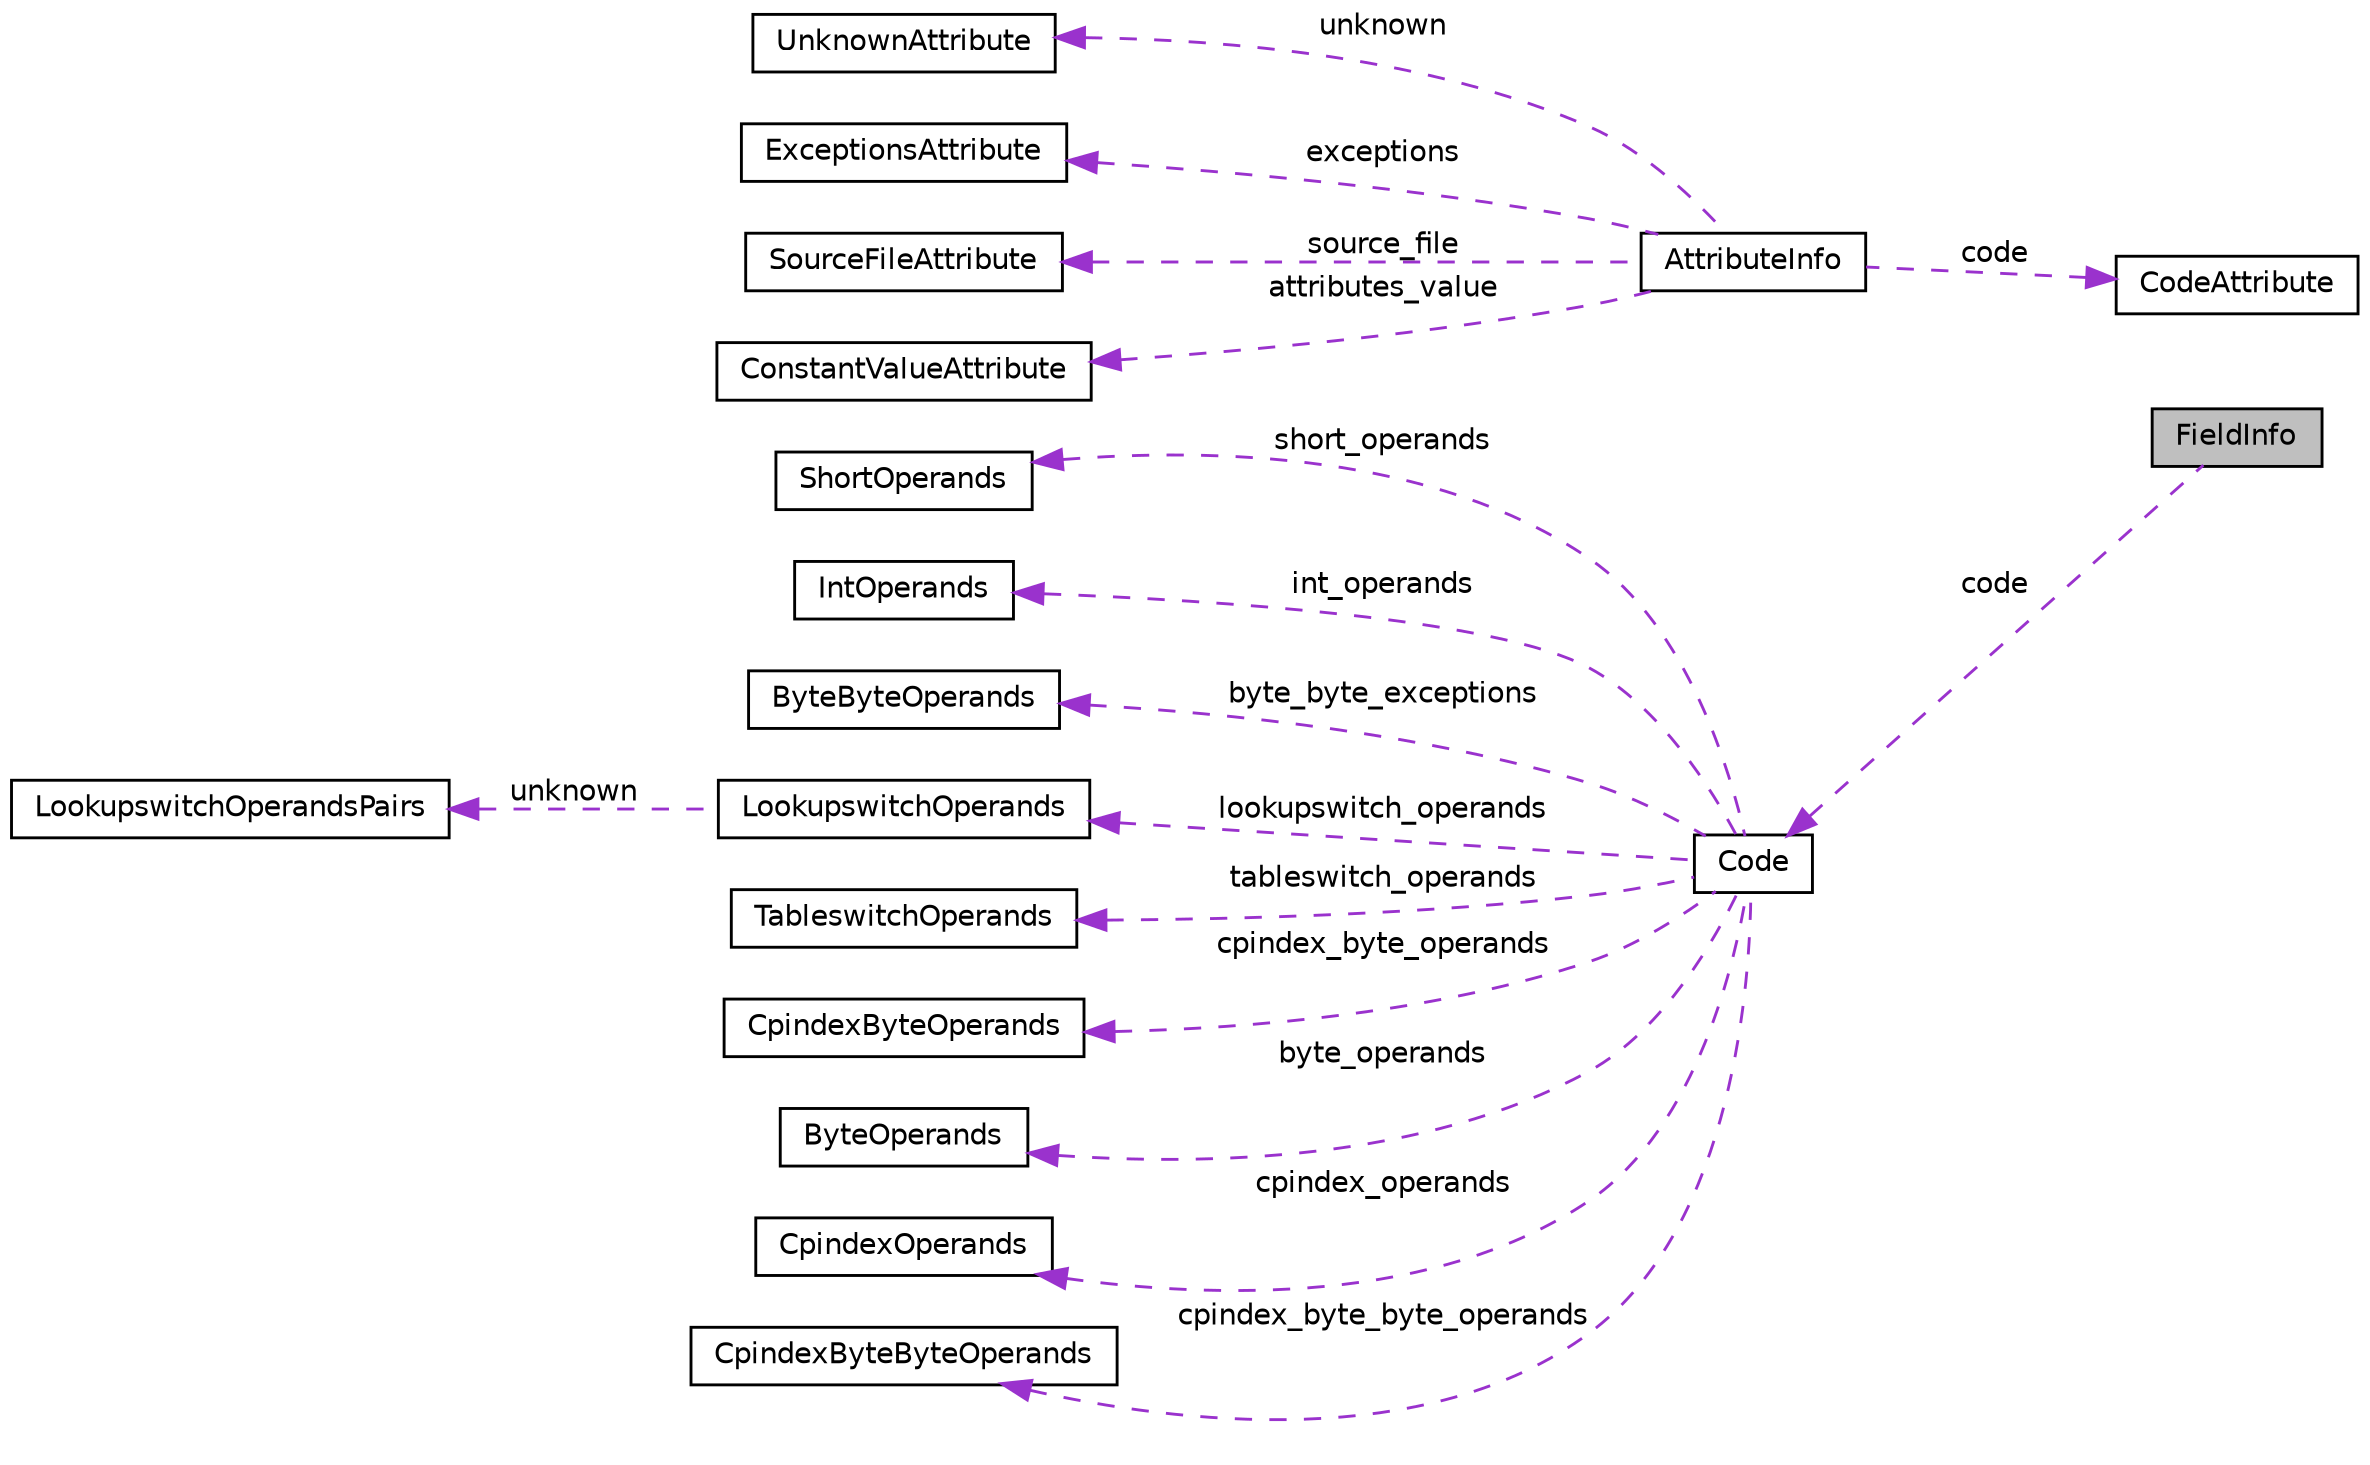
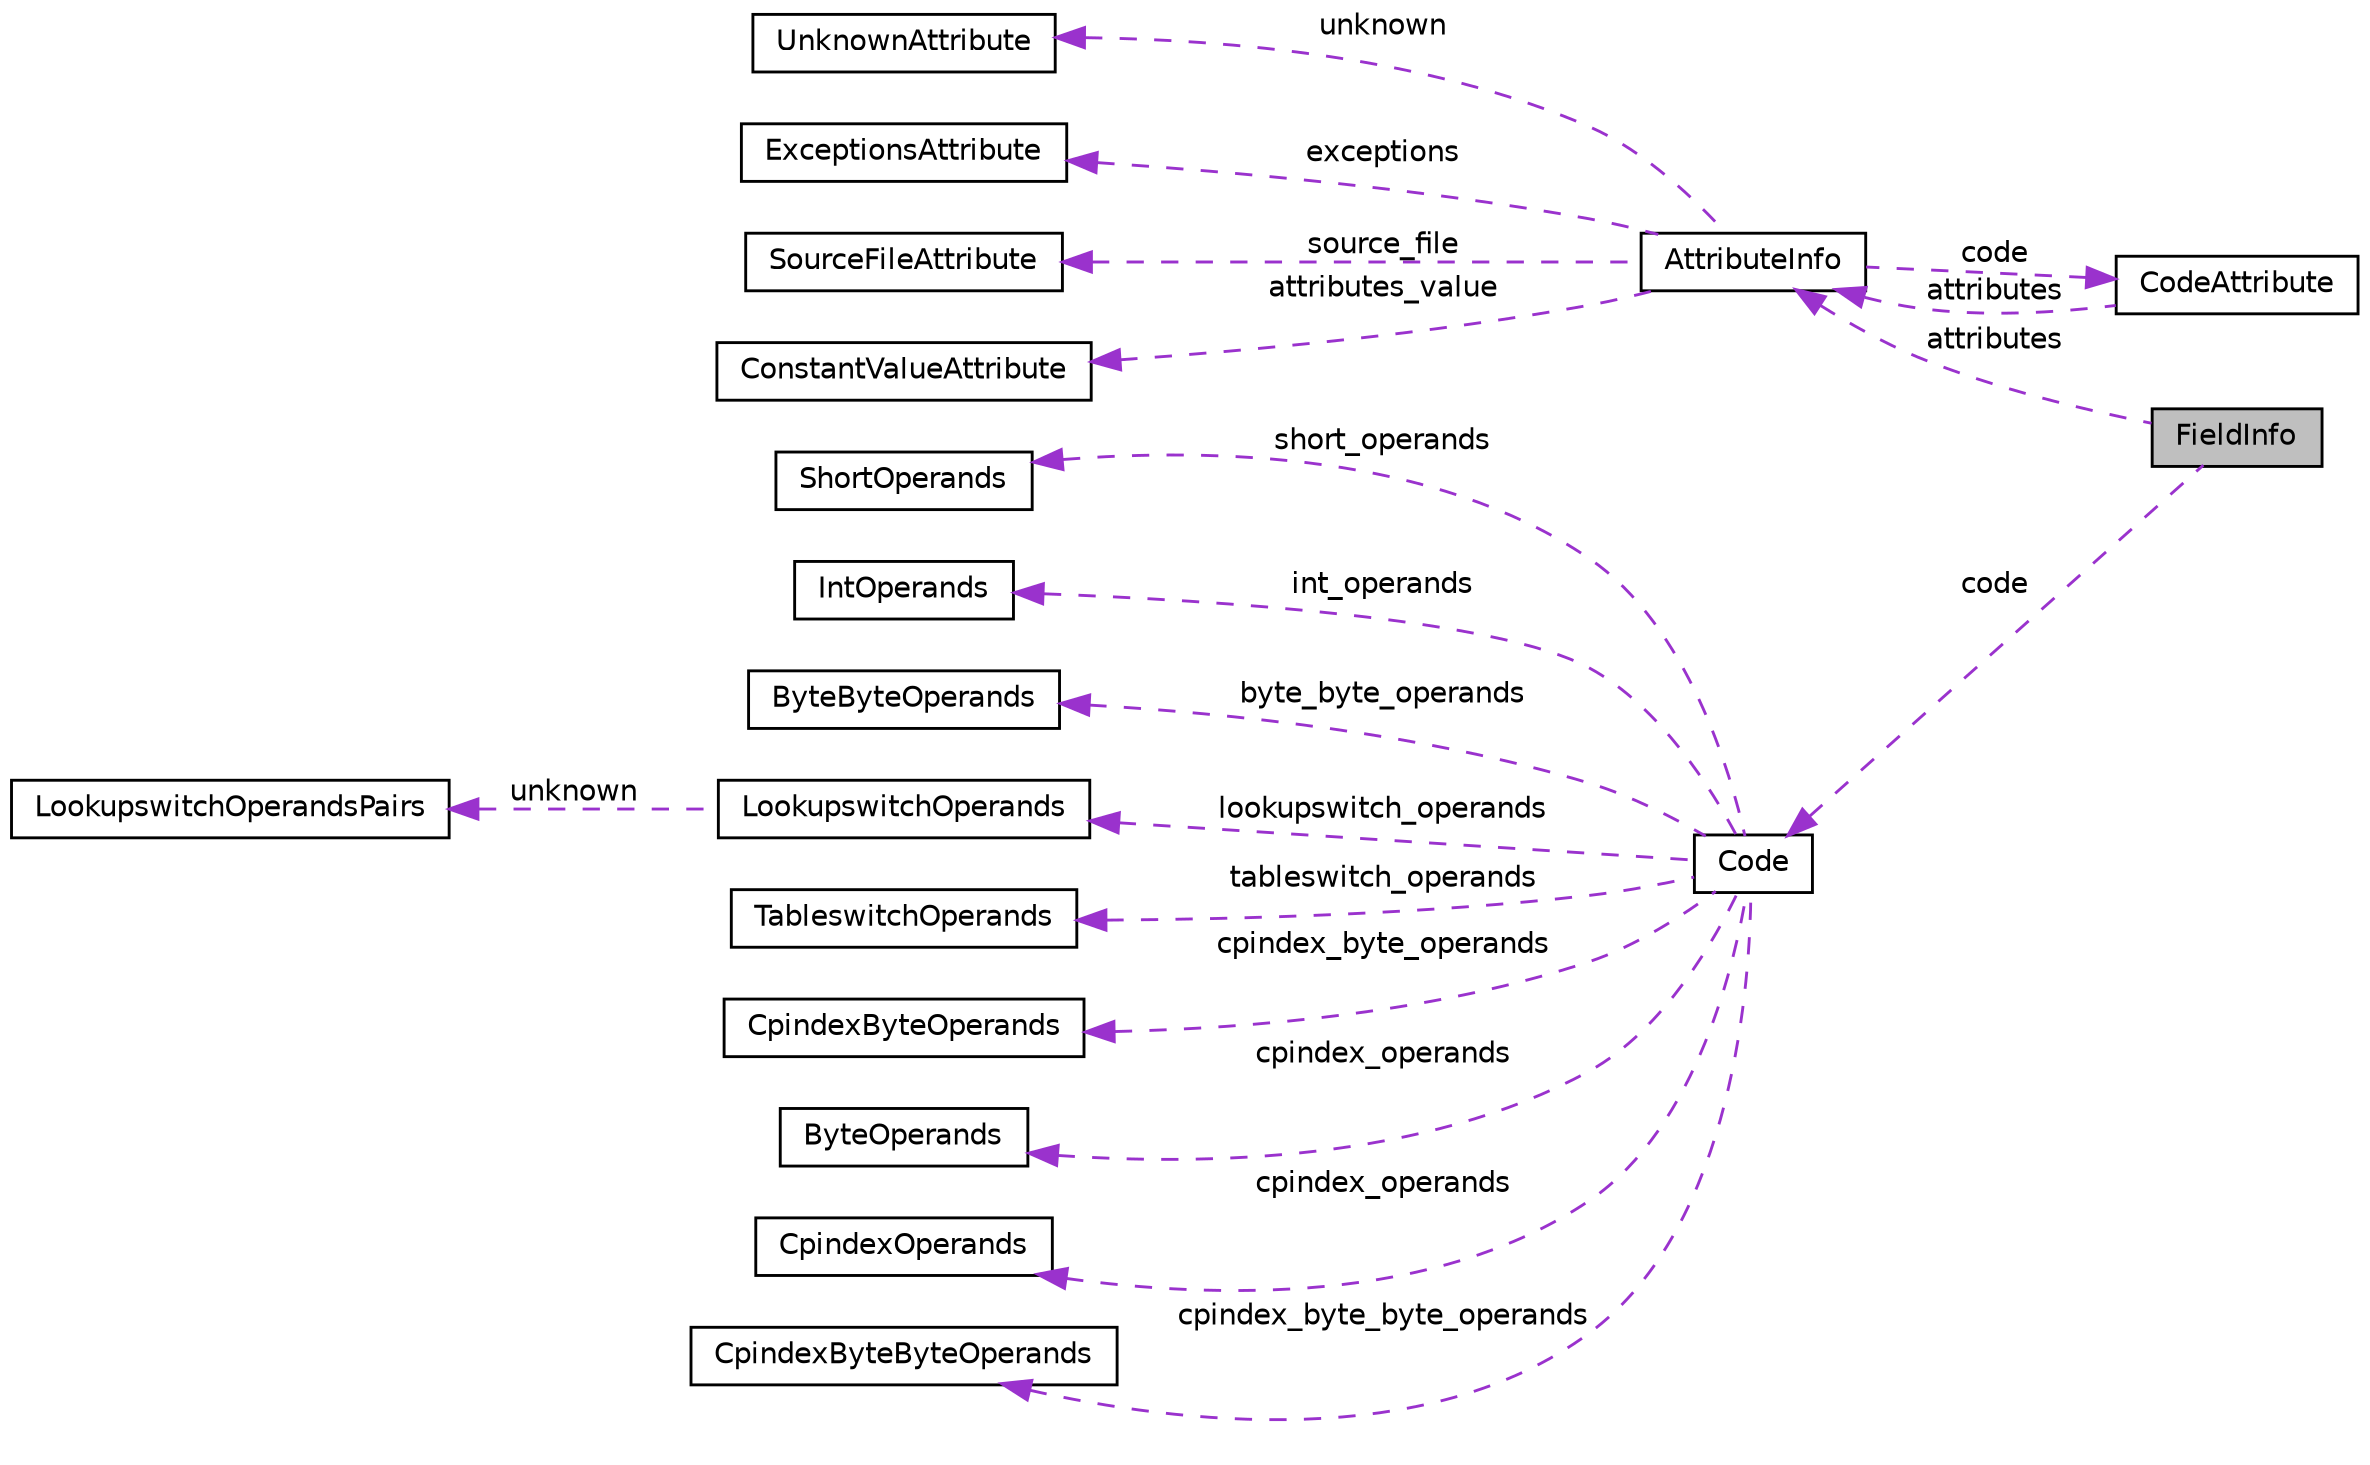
  digraph {
    rankdir=LR
    node [color=black fillcolor=white fontname=Helvetica fontsize=10 shape=record style=filled]
    edge [color=darkorchid3 dir=back fontname=Helvetica fontsize=10 labelfontname=Helvetica labelfontsize=10 style=dashed]
    n1 [fillcolor=grey75 fontcolor=black height=0.2 label=FieldInfo width=0.4]
    n2 [height=0.2 label=AttributeInfo width=0.4]
    n3 [height=0.2 label=CodeAttribute width=0.4]
    n4 [height=0.2 label=UnknownAttribute width=0.4]
    n5 [height=0.2 label=ExceptionsAttribute width=0.4]
    n6 [height=0.2 label=SourceFileAttribute width=0.4]
    n7 [height=0.2 label=Code width=0.4]
    n8 [height=0.2 label=ShortOperands width=0.4]
    n9 [height=0.2 label=IntOperands width=0.4]
    n10 [height=0.2 label=ByteByteOperands width=0.4]
    n11 [height=0.2 label=LookupswitchOperands width=0.4]
    n12 [height=0.2 label=LookupswitchOperandsPairs width=0.4]
    n13 [height=0.2 label=TableswitchOperands width=0.4]
    n14 [height=0.2 label=CpindexByteOperands width=0.4]
    n15 [height=0.2 label=ByteOperands width=0.4]
    n16 [height=0.2 label=CpindexOperands width=0.4]
    n17 [height=0.2 label=CpindexByteByteOperands width=0.4]
    n18 [height=0.2 label=ConstantValueAttribute width=0.4]
+   n2 -> n1 [label=" attributes"]
+   n2 -> n3 [label=" attributes"]
    n3 -> n2 [label=" code"]
    n4 -> n2 [label=" unknown"]
    n5 -> n2 [label=" exceptions"]
    n6 -> n2 [label=" source_file"]
    n7 -> n1 [label=" code"]
    n8 -> n7 [label=" short_operands"]
    n9 -> n7 [label=" int_operands"]
-   n10 -> n7 [label=" byte_byte_exceptions"]
+   n10 -> n7 [label=" byte_byte_operands"]
    n11 -> n7 [label=" lookupswitch_operands"]
    n12 -> n11 [label=" unknown"]
    n13 -> n7 [label=" tableswitch_operands"]
    n14 -> n7 [label=" cpindex_byte_operands"]
-   n15 -> n7 [label=" byte_operands"]
+   n15 -> n7 [label=" cpindex_operands"]
    n16 -> n7 [label=" cpindex_operands"]
    n17 -> n7 [label=" cpindex_byte_byte_operands"]
    n18 -> n2 [label=" attributes_value"]
  }
